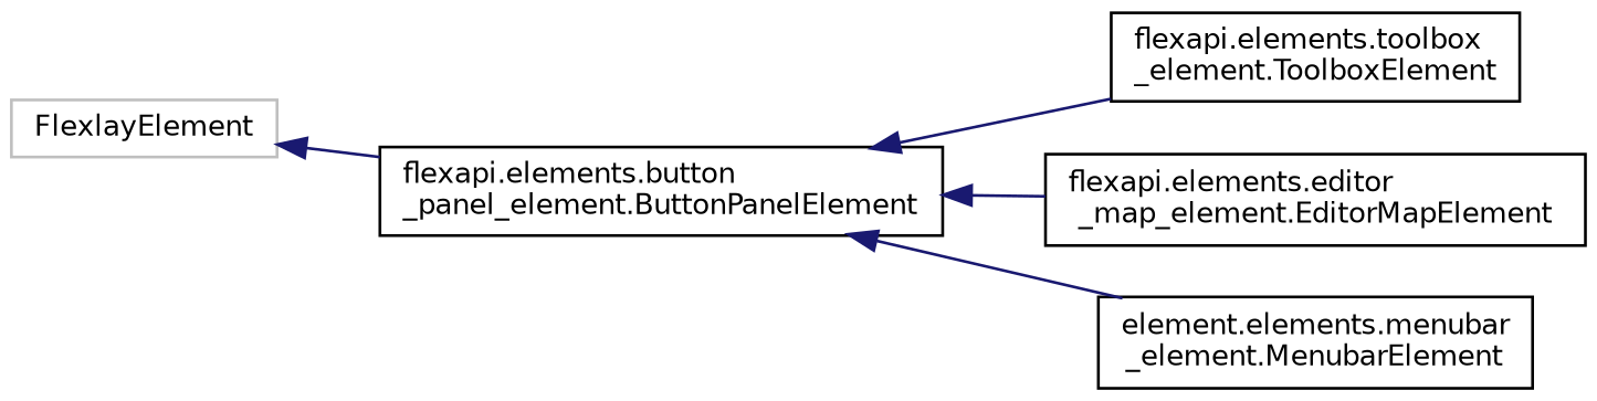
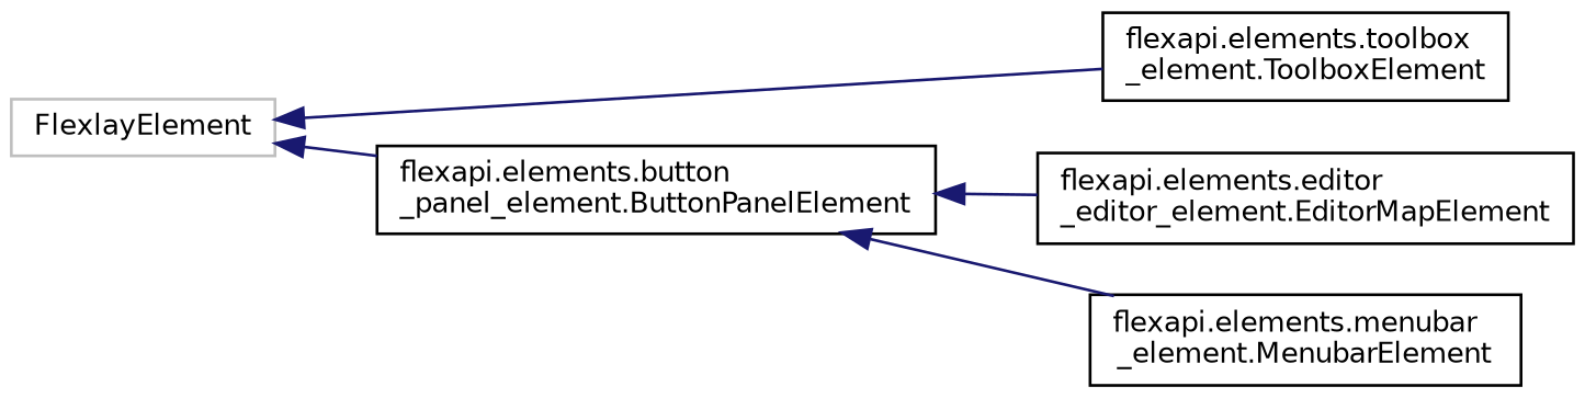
  digraph {
    rankdir=LR
    node [color=black fillcolor=white fontname=Helvetica fontsize=10 shape=record style=filled]
    edge [color=midnightblue dir=back fontname=Helvetica fontsize=10 labelfontname=Helvetica labelfontsize=10 style=solid]
    n1 [color=grey75 height=0.2 label=FlexlayElement width=0.4]
    n2 [height=0.2 label="flexapi.elements.button\l_panel_element.ButtonPanelElement" width=0.4]
    n3 [height=0.2 label="flexapi.elements.toolbox\l_element.ToolboxElement" width=0.4]
-   n4 [height=0.2 label="flexapi.elements.editor\l_map_element.EditorMapElement" width=0.4]
-   n5 [height=0.2 label="element.elements.menubar\l_element.MenubarElement" width=0.4]
+   n4 [height=0.2 label="flexapi.elements.editor\l_editor_element.EditorMapElement" width=0.4]
+   n5 [height=0.2 label="flexapi.elements.menubar\l_element.MenubarElement" width=0.4]
    n1 -> n2
-   n2 -> n3
+   n1 -> n3
    n2 -> n4
    n2 -> n5
  }
